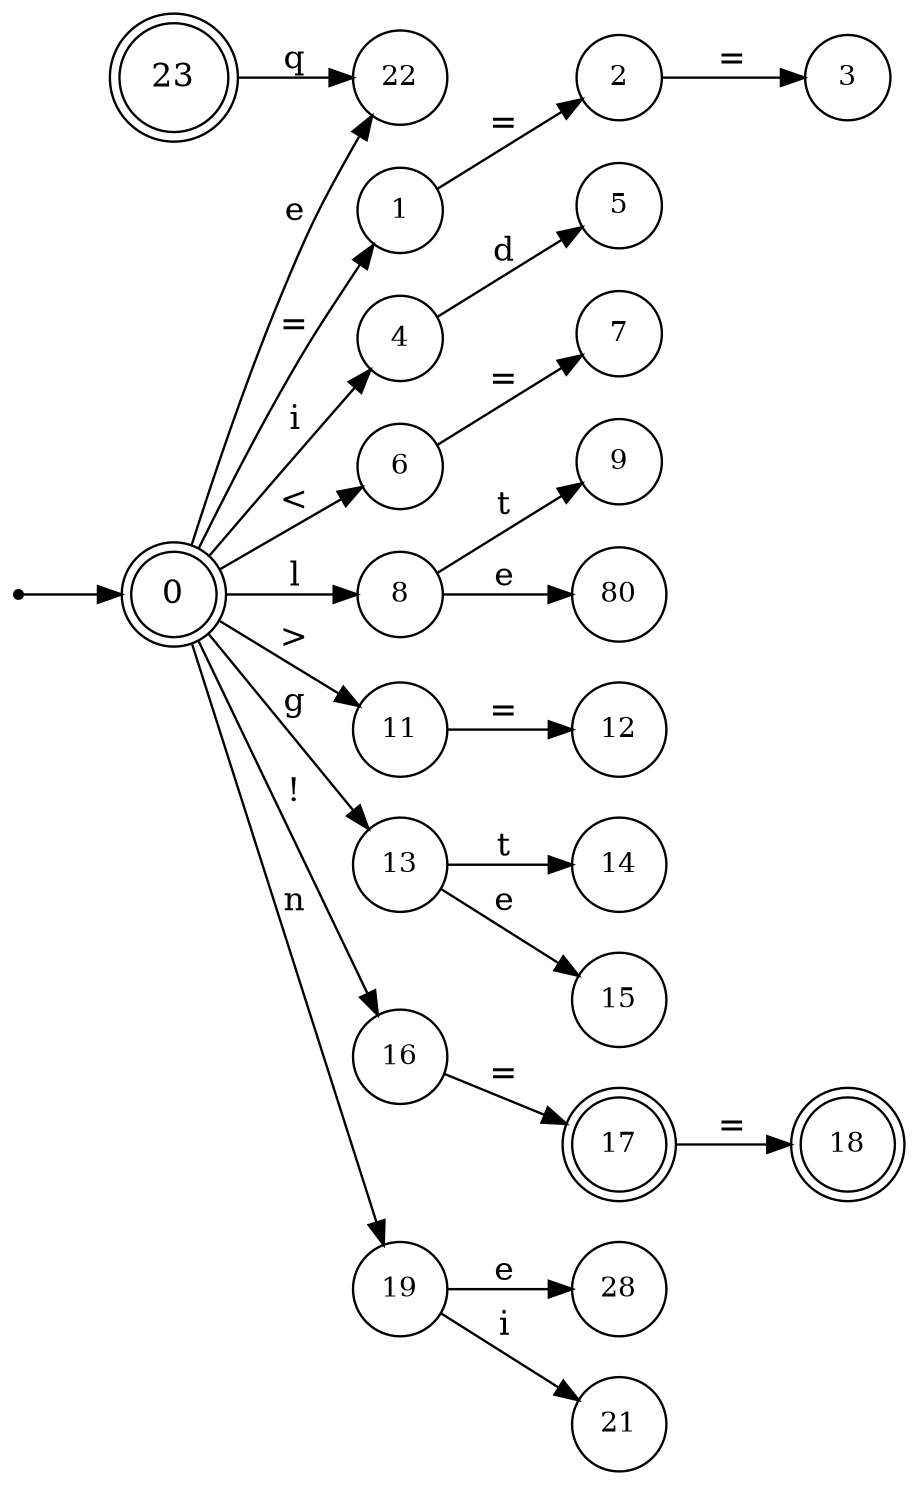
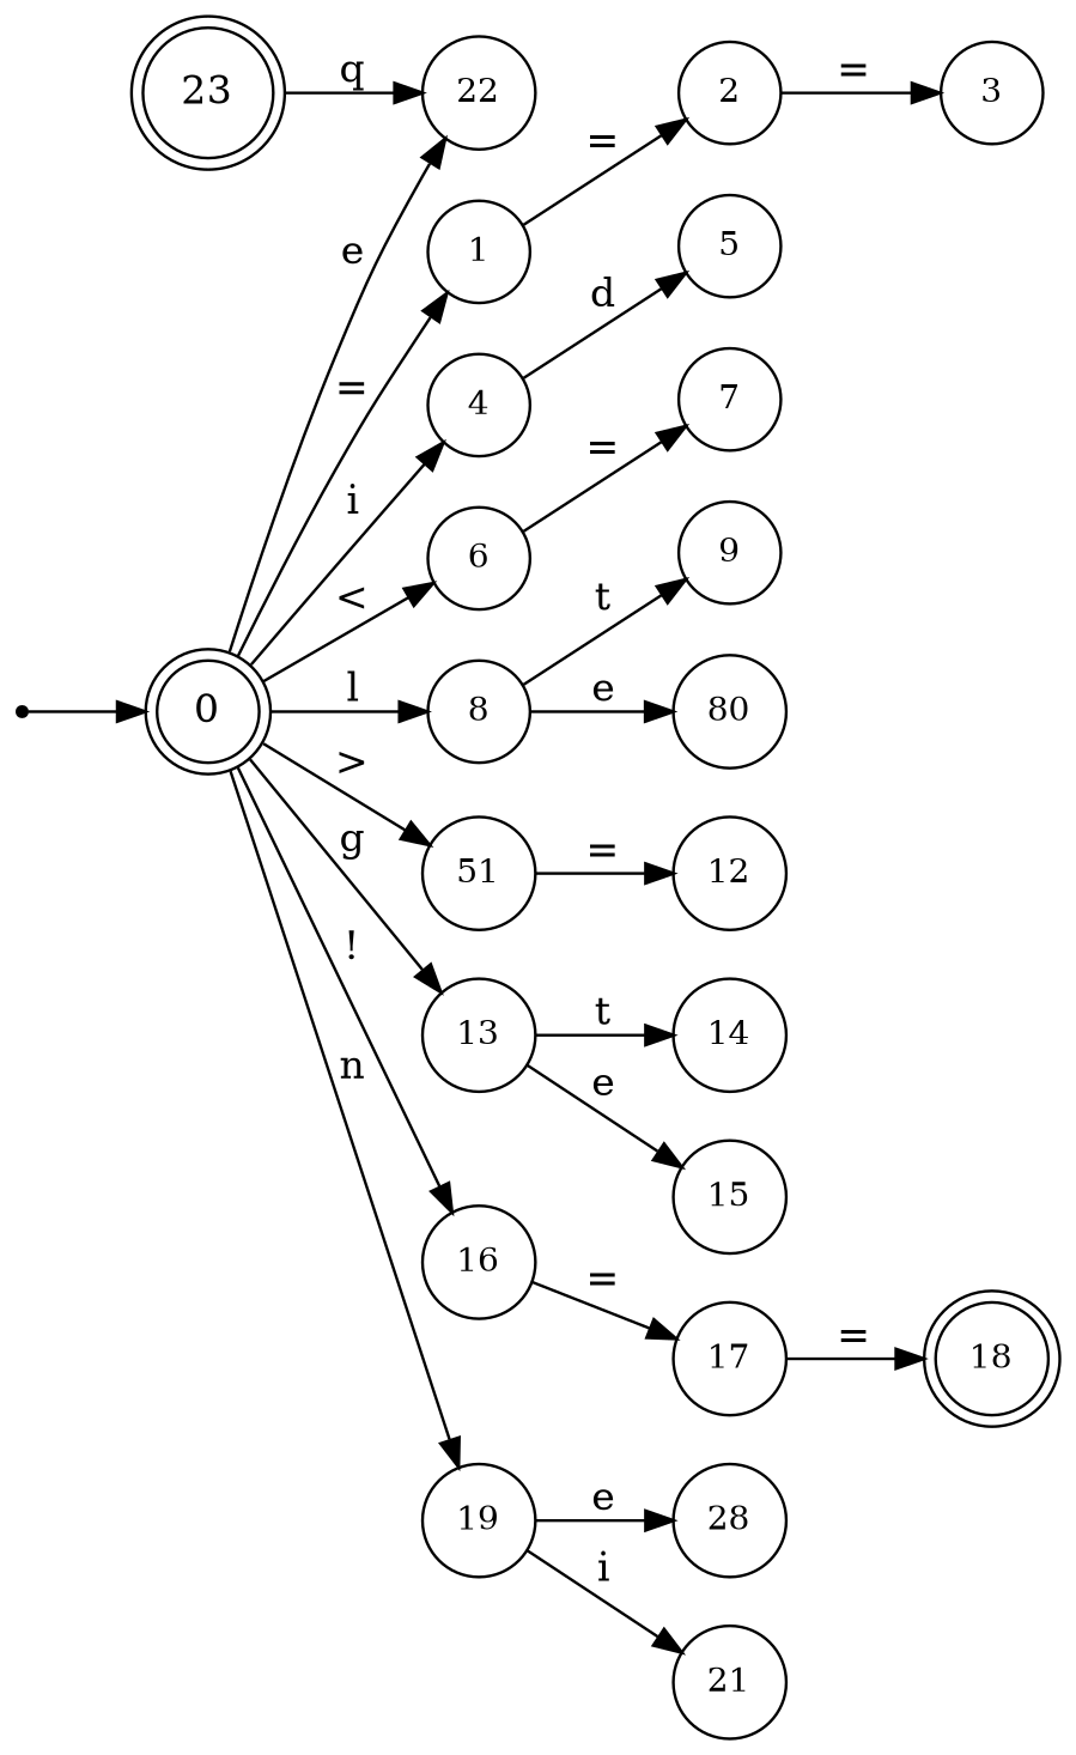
  digraph {
    rankdir=LR
    node [fontsize=12 shape=circle]
    n1 [fontsize=14 label=0 shape=doublecircle]
    n2 [label=1]
    n3 [label=4]
    n4 [label=6]
    n5 [label=8]
-   n6 [label=11]
+   n6 [label=51]
    n7 [label=13]
    n8 [label=16]
    n9 [label=19]
    n10 [label=22]
    n11 [label=2]
    n12 [label=5]
    n13 [label=7]
    n14 [label=9]
    n15 [label=80]
    n16 [label=12]
    n17 [label=14]
    n18 [label=15]
-   n19 [label=17 shape=doublecircle]
+   n19 [label=17]
    n20 [label=28]
    n21 [label=21]
    n22 [label=3]
    n23 [label=18 shape=doublecircle]
    n24 [fontsize=14 label=23 shape=doublecircle]
    n25 [fontsize=14 label=23 shape=point]
    n1 -> n2 [label="="]
    n1 -> n3 [label=i]
    n1 -> n4 [label="<"]
    n1 -> n5 [label=l]
    n1 -> n6 [label=">"]
    n1 -> n7 [label=g]
    n1 -> n8 [label="!"]
    n1 -> n9 [label=n]
    n1 -> n10 [label=e]
    n2 -> n11 [label="="]
    n3 -> n12 [label=d]
    n4 -> n13 [label="="]
    n5 -> n14 [label=t]
    n5 -> n15 [label=e]
    n6 -> n16 [label="="]
    n7 -> n17 [label=t]
    n7 -> n18 [label=e]
    n8 -> n19 [label="="]
    n9 -> n20 [label=e]
    n9 -> n21 [label=i]
    n11 -> n22 [label="="]
    n19 -> n23 [label="="]
    n24 -> n10 [label=q]
    n25 -> n1
  }
